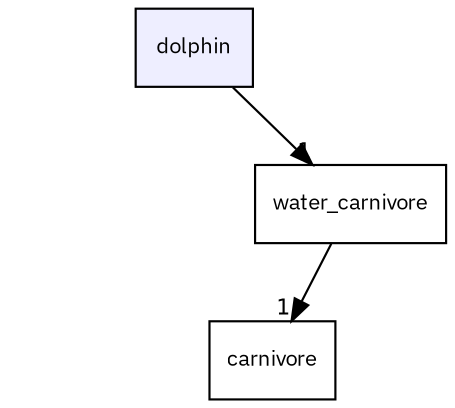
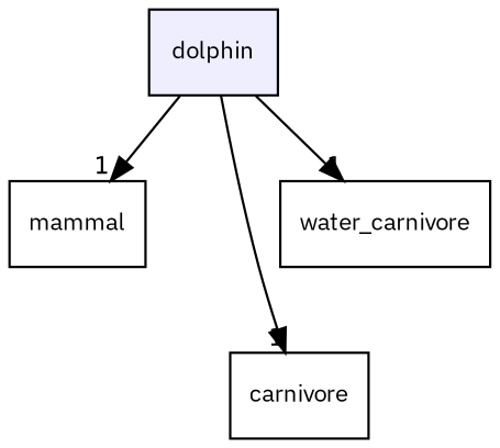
  digraph {
    compound=true
    fontname="IBM Plex Sans"
    node [fontname="IBM Plex Sans" fontsize=10 shape=box]
    edge [fontname="IBM Plex Sans" headlabel=1 labeldistance=1.5 labelfontname=Helvetica labelfontsize=10]
    n1 [fillcolor="#eeeeff" label=dolphin pencolor=black style=filled]
+   n2 [label=mammal]
    n3 [label=carnivore]
    n4 [label=water_carnivore]
-   n4 -> n3
+   n1 -> n2
+   n1 -> n3
    n1 -> n4
  }
